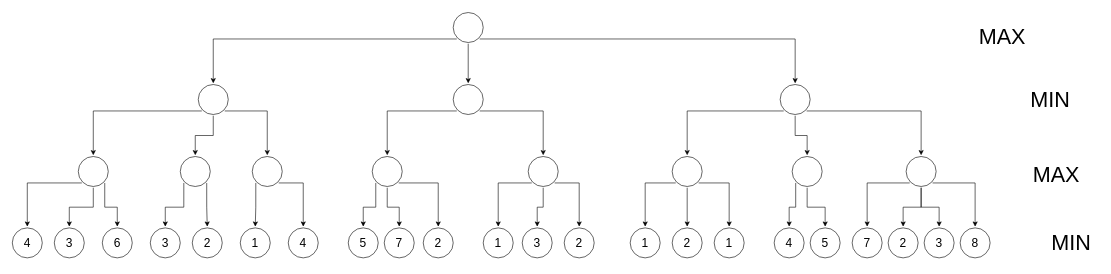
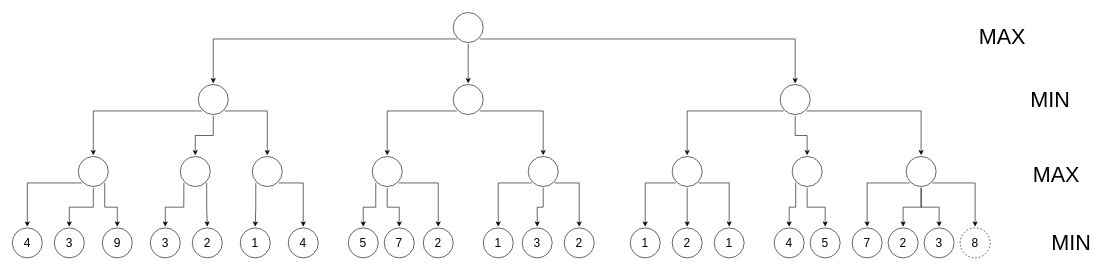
  <mxCell id="0" />
  <mxCell id="1" parent="0" />
- <mxCell id="2" value="6" style="ellipse;whiteSpace=wrap;html=1;aspect=fixed;perimeterSpacing=2;fontSize=20;" vertex="1" parent="1"><mxGeometry x="170" y="379" width="50" height="50" as="geometry" /></mxCell>
+ <mxCell id="2" value="9" style="ellipse;whiteSpace=wrap;html=1;aspect=fixed;perimeterSpacing=2;fontSize=20;" vertex="1" parent="1"><mxGeometry x="170" y="379" width="50" height="50" as="geometry" /></mxCell>
  <mxCell id="3" value="3" style="ellipse;whiteSpace=wrap;html=1;aspect=fixed;perimeterSpacing=2;fontSize=20;" vertex="1" parent="1"><mxGeometry x="90" y="379" width="50" height="50" as="geometry" /></mxCell>
  <mxCell id="4" style="edgeStyle=orthogonalEdgeStyle;rounded=0;orthogonalLoop=1;jettySize=auto;html=1;exitX=0;exitY=1;exitDx=0;exitDy=0;entryX=0.5;entryY=0;entryDx=0;entryDy=0;fontSize=20;" edge="1" parent="1" source="8" target="65"><mxGeometry relative="1" as="geometry" /></mxCell>
  <mxCell id="5" style="edgeStyle=orthogonalEdgeStyle;rounded=0;orthogonalLoop=1;jettySize=auto;html=1;exitX=0.5;exitY=1;exitDx=0;exitDy=0;entryX=0.5;entryY=0;entryDx=0;entryDy=0;fontSize=20;" edge="1" parent="1" source="8" target="66"><mxGeometry relative="1" as="geometry" /></mxCell>
  <mxCell id="6" style="edgeStyle=orthogonalEdgeStyle;rounded=0;orthogonalLoop=1;jettySize=auto;html=1;exitX=1;exitY=1;exitDx=0;exitDy=0;entryX=0.5;entryY=0;entryDx=0;entryDy=0;fontSize=20;" edge="1" parent="1" source="8" target="68"><mxGeometry relative="1" as="geometry" /></mxCell>
  <mxCell id="7" style="edgeStyle=orthogonalEdgeStyle;rounded=0;orthogonalLoop=1;jettySize=auto;html=1;exitX=0.5;exitY=1;exitDx=0;exitDy=0;entryX=0.5;entryY=0;entryDx=0;entryDy=0;fontSize=20;" edge="1" parent="1" source="8" target="67"><mxGeometry relative="1" as="geometry" /></mxCell>
  <mxCell id="8" value="" style="ellipse;whiteSpace=wrap;html=1;aspect=fixed;perimeterSpacing=2;fontSize=20;" vertex="1" parent="1"><mxGeometry x="1510" y="260" width="50" height="50" as="geometry" /></mxCell>
  <mxCell id="9" style="edgeStyle=orthogonalEdgeStyle;rounded=0;orthogonalLoop=1;jettySize=auto;html=1;exitX=0;exitY=1;exitDx=0;exitDy=0;entryX=0.5;entryY=0;entryDx=0;entryDy=0;fontSize=20;" edge="1" parent="1" source="12" target="63"><mxGeometry relative="1" as="geometry" /></mxCell>
  <mxCell id="10" style="edgeStyle=orthogonalEdgeStyle;rounded=0;orthogonalLoop=1;jettySize=auto;html=1;exitX=0.5;exitY=1;exitDx=0;exitDy=0;entryX=0.5;entryY=0;entryDx=0;entryDy=0;fontSize=20;" edge="1" parent="1" source="12" target="62"><mxGeometry relative="1" as="geometry" /></mxCell>
  <mxCell id="11" style="edgeStyle=orthogonalEdgeStyle;rounded=0;orthogonalLoop=1;jettySize=auto;html=1;exitX=1;exitY=1;exitDx=0;exitDy=0;entryX=0.5;entryY=0;entryDx=0;entryDy=0;fontSize=20;" edge="1" parent="1" source="12" target="64"><mxGeometry relative="1" as="geometry" /></mxCell>
  <mxCell id="12" value="" style="ellipse;whiteSpace=wrap;html=1;aspect=fixed;perimeterSpacing=2;fontSize=20;" vertex="1" parent="1"><mxGeometry x="1120" y="260" width="50" height="50" as="geometry" /></mxCell>
  <mxCell id="13" style="edgeStyle=orthogonalEdgeStyle;rounded=0;orthogonalLoop=1;jettySize=auto;html=1;exitX=0;exitY=1;exitDx=0;exitDy=0;entryX=0.5;entryY=0;entryDx=0;entryDy=0;fontSize=20;" edge="1" parent="1" source="15" target="45"><mxGeometry relative="1" as="geometry" /></mxCell>
  <mxCell id="14" style="edgeStyle=orthogonalEdgeStyle;rounded=0;orthogonalLoop=1;jettySize=auto;html=1;exitX=1;exitY=1;exitDx=0;exitDy=0;fontSize=20;" edge="1" parent="1" source="15" target="41"><mxGeometry relative="1" as="geometry" /></mxCell>
  <mxCell id="15" value="" style="ellipse;whiteSpace=wrap;html=1;aspect=fixed;perimeterSpacing=2;fontSize=20;" vertex="1" parent="1"><mxGeometry x="755" y="140" width="50" height="50" as="geometry" /></mxCell>
  <mxCell id="16" style="edgeStyle=orthogonalEdgeStyle;rounded=0;orthogonalLoop=1;jettySize=auto;html=1;exitX=0;exitY=1;exitDx=0;exitDy=0;entryX=0.5;entryY=0;entryDx=0;entryDy=0;fontSize=20;" edge="1" parent="1" source="19" target="12"><mxGeometry relative="1" as="geometry" /></mxCell>
  <mxCell id="17" style="edgeStyle=orthogonalEdgeStyle;rounded=0;orthogonalLoop=1;jettySize=auto;html=1;exitX=0.5;exitY=1;exitDx=0;exitDy=0;entryX=0.5;entryY=0;entryDx=0;entryDy=0;fontSize=20;" edge="1" parent="1" source="19" target="49"><mxGeometry relative="1" as="geometry" /></mxCell>
  <mxCell id="18" style="edgeStyle=orthogonalEdgeStyle;rounded=0;orthogonalLoop=1;jettySize=auto;html=1;exitX=1;exitY=1;exitDx=0;exitDy=0;entryX=0.5;entryY=0;entryDx=0;entryDy=0;fontSize=20;" edge="1" parent="1" source="19" target="8"><mxGeometry relative="1" as="geometry" /></mxCell>
  <mxCell id="19" value="" style="ellipse;whiteSpace=wrap;html=1;aspect=fixed;perimeterSpacing=2;fontSize=20;" vertex="1" parent="1"><mxGeometry x="1300" y="140" width="50" height="50" as="geometry" /></mxCell>
  <mxCell id="20" style="edgeStyle=orthogonalEdgeStyle;rounded=0;orthogonalLoop=1;jettySize=auto;html=1;exitX=0;exitY=1;exitDx=0;exitDy=0;entryX=0.5;entryY=0;entryDx=0;entryDy=0;fontSize=20;" edge="1" parent="1" source="23" target="37"><mxGeometry relative="1" as="geometry" /></mxCell>
  <mxCell id="21" style="edgeStyle=orthogonalEdgeStyle;rounded=0;orthogonalLoop=1;jettySize=auto;html=1;exitX=0.5;exitY=1;exitDx=0;exitDy=0;entryX=0.5;entryY=0;entryDx=0;entryDy=0;fontSize=20;" edge="1" parent="1" source="23" target="33"><mxGeometry relative="1" as="geometry" /></mxCell>
  <mxCell id="22" style="edgeStyle=orthogonalEdgeStyle;rounded=0;orthogonalLoop=1;jettySize=auto;html=1;exitX=1;exitY=1;exitDx=0;exitDy=0;entryX=0.5;entryY=0;entryDx=0;entryDy=0;fontSize=20;" edge="1" parent="1" source="23" target="30"><mxGeometry relative="1" as="geometry" /></mxCell>
  <mxCell id="23" value="" style="ellipse;whiteSpace=wrap;html=1;aspect=fixed;perimeterSpacing=2;fontSize=20;" vertex="1" parent="1"><mxGeometry x="330" y="140" width="50" height="50" as="geometry" /></mxCell>
  <mxCell id="24" style="edgeStyle=orthogonalEdgeStyle;rounded=0;orthogonalLoop=1;jettySize=auto;html=1;exitX=0;exitY=1;exitDx=0;exitDy=0;entryX=0.5;entryY=0;entryDx=0;entryDy=0;fontSize=20;" edge="1" parent="1" source="27" target="23"><mxGeometry relative="1" as="geometry" /></mxCell>
  <mxCell id="25" style="edgeStyle=orthogonalEdgeStyle;rounded=0;orthogonalLoop=1;jettySize=auto;html=1;exitX=0.5;exitY=1;exitDx=0;exitDy=0;entryX=0.5;entryY=0;entryDx=0;entryDy=0;fontSize=20;" edge="1" parent="1" source="27" target="15"><mxGeometry relative="1" as="geometry" /></mxCell>
  <mxCell id="26" style="edgeStyle=orthogonalEdgeStyle;rounded=0;orthogonalLoop=1;jettySize=auto;html=1;exitX=1;exitY=1;exitDx=0;exitDy=0;fontSize=20;" edge="1" parent="1" source="27" target="19"><mxGeometry relative="1" as="geometry" /></mxCell>
  <mxCell id="27" value="" style="ellipse;whiteSpace=wrap;html=1;aspect=fixed;perimeterSpacing=2;fontSize=20;" vertex="1" parent="1"><mxGeometry x="755" y="20" width="50" height="50" as="geometry" /></mxCell>
  <mxCell id="28" style="edgeStyle=orthogonalEdgeStyle;rounded=0;orthogonalLoop=1;jettySize=auto;html=1;exitX=0;exitY=1;exitDx=0;exitDy=0;entryX=0.5;entryY=0;entryDx=0;entryDy=0;fontSize=20;" edge="1" parent="1" source="30" target="53"><mxGeometry relative="1" as="geometry" /></mxCell>
  <mxCell id="29" style="edgeStyle=orthogonalEdgeStyle;rounded=0;orthogonalLoop=1;jettySize=auto;html=1;exitX=1;exitY=1;exitDx=0;exitDy=0;entryX=0.5;entryY=0;entryDx=0;entryDy=0;fontSize=20;" edge="1" parent="1" source="30" target="54"><mxGeometry relative="1" as="geometry" /></mxCell>
  <mxCell id="30" value="" style="ellipse;whiteSpace=wrap;html=1;aspect=fixed;perimeterSpacing=2;fontSize=20;" vertex="1" parent="1"><mxGeometry x="420" y="260" width="50" height="50" as="geometry" /></mxCell>
  <mxCell id="31" style="edgeStyle=orthogonalEdgeStyle;rounded=0;orthogonalLoop=1;jettySize=auto;html=1;exitX=0;exitY=1;exitDx=0;exitDy=0;entryX=0.5;entryY=0;entryDx=0;entryDy=0;fontSize=20;" edge="1" parent="1" source="33" target="50"><mxGeometry relative="1" as="geometry" /></mxCell>
  <mxCell id="32" style="edgeStyle=orthogonalEdgeStyle;rounded=0;orthogonalLoop=1;jettySize=auto;html=1;exitX=1;exitY=1;exitDx=0;exitDy=0;entryX=0.5;entryY=0;entryDx=0;entryDy=0;fontSize=20;" edge="1" parent="1" source="33" target="52"><mxGeometry relative="1" as="geometry" /></mxCell>
  <mxCell id="33" value="" style="ellipse;whiteSpace=wrap;html=1;aspect=fixed;perimeterSpacing=2;fontSize=20;" vertex="1" parent="1"><mxGeometry x="300" y="260" width="50" height="50" as="geometry" /></mxCell>
  <mxCell id="34" style="edgeStyle=orthogonalEdgeStyle;rounded=0;orthogonalLoop=1;jettySize=auto;html=1;exitX=0;exitY=1;exitDx=0;exitDy=0;entryX=0.5;entryY=0;entryDx=0;entryDy=0;" edge="1" parent="1" source="37" target="46"><mxGeometry relative="1" as="geometry" /></mxCell>
  <mxCell id="35" style="edgeStyle=orthogonalEdgeStyle;rounded=0;orthogonalLoop=1;jettySize=auto;html=1;exitX=0.5;exitY=1;exitDx=0;exitDy=0;entryX=0.5;entryY=0;entryDx=0;entryDy=0;fontSize=20;" edge="1" parent="1" source="37" target="3"><mxGeometry relative="1" as="geometry" /></mxCell>
  <mxCell id="36" style="edgeStyle=orthogonalEdgeStyle;rounded=0;orthogonalLoop=1;jettySize=auto;html=1;exitX=1;exitY=1;exitDx=0;exitDy=0;entryX=0.5;entryY=0;entryDx=0;entryDy=0;fontSize=20;" edge="1" parent="1" source="37" target="2"><mxGeometry relative="1" as="geometry" /></mxCell>
  <mxCell id="37" value="" style="ellipse;whiteSpace=wrap;html=1;aspect=fixed;perimeterSpacing=2;fontSize=20;" vertex="1" parent="1"><mxGeometry x="130" y="260" width="50" height="50" as="geometry" /></mxCell>
  <mxCell id="38" style="edgeStyle=orthogonalEdgeStyle;rounded=0;orthogonalLoop=1;jettySize=auto;html=1;exitX=0;exitY=1;exitDx=0;exitDy=0;entryX=0.5;entryY=0;entryDx=0;entryDy=0;fontSize=20;" edge="1" parent="1" source="41" target="57"><mxGeometry relative="1" as="geometry" /></mxCell>
  <mxCell id="39" style="edgeStyle=orthogonalEdgeStyle;rounded=0;orthogonalLoop=1;jettySize=auto;html=1;exitX=0.5;exitY=1;exitDx=0;exitDy=0;entryX=0.5;entryY=0;entryDx=0;entryDy=0;fontSize=20;" edge="1" parent="1" source="41" target="58"><mxGeometry relative="1" as="geometry" /></mxCell>
  <mxCell id="40" style="edgeStyle=orthogonalEdgeStyle;rounded=0;orthogonalLoop=1;jettySize=auto;html=1;exitX=1;exitY=1;exitDx=0;exitDy=0;entryX=0.5;entryY=0;entryDx=0;entryDy=0;fontSize=20;" edge="1" parent="1" source="41" target="61"><mxGeometry relative="1" as="geometry" /></mxCell>
  <mxCell id="41" value="" style="ellipse;whiteSpace=wrap;html=1;aspect=fixed;perimeterSpacing=2;fontSize=20;" vertex="1" parent="1"><mxGeometry x="880" y="260" width="50" height="50" as="geometry" /></mxCell>
  <mxCell id="42" style="edgeStyle=orthogonalEdgeStyle;rounded=0;orthogonalLoop=1;jettySize=auto;html=1;exitX=0;exitY=1;exitDx=0;exitDy=0;entryX=0.5;entryY=0;entryDx=0;entryDy=0;fontSize=20;" edge="1" parent="1" source="45" target="60"><mxGeometry relative="1" as="geometry" /></mxCell>
  <mxCell id="43" style="edgeStyle=orthogonalEdgeStyle;rounded=0;orthogonalLoop=1;jettySize=auto;html=1;exitX=0.5;exitY=1;exitDx=0;exitDy=0;entryX=0.5;entryY=0;entryDx=0;entryDy=0;fontSize=20;" edge="1" parent="1" source="45" target="59"><mxGeometry relative="1" as="geometry" /></mxCell>
  <mxCell id="44" style="edgeStyle=orthogonalEdgeStyle;rounded=0;orthogonalLoop=1;jettySize=auto;html=1;exitX=1;exitY=1;exitDx=0;exitDy=0;entryX=0.5;entryY=0;entryDx=0;entryDy=0;fontSize=20;" edge="1" parent="1" source="45" target="51"><mxGeometry relative="1" as="geometry" /></mxCell>
  <mxCell id="45" value="" style="ellipse;whiteSpace=wrap;html=1;aspect=fixed;perimeterSpacing=2;fontSize=20;" vertex="1" parent="1"><mxGeometry x="620" y="260" width="50" height="50" as="geometry" /></mxCell>
  <mxCell id="46" value="&lt;font style=&quot;font-size: 20px;&quot;&gt;4&lt;/font&gt;" style="ellipse;whiteSpace=wrap;html=1;aspect=fixed;perimeterSpacing=2;" vertex="1" parent="1"><mxGeometry x="20" y="379" width="50" height="50" as="geometry" /></mxCell>
  <mxCell id="47" style="edgeStyle=orthogonalEdgeStyle;rounded=0;orthogonalLoop=1;jettySize=auto;html=1;exitX=0;exitY=1;exitDx=0;exitDy=0;entryX=0.5;entryY=0;entryDx=0;entryDy=0;fontSize=20;" edge="1" parent="1" source="49" target="55"><mxGeometry relative="1" as="geometry" /></mxCell>
  <mxCell id="48" style="edgeStyle=orthogonalEdgeStyle;rounded=0;orthogonalLoop=1;jettySize=auto;html=1;exitX=0.5;exitY=1;exitDx=0;exitDy=0;entryX=0.5;entryY=0;entryDx=0;entryDy=0;fontSize=20;" edge="1" parent="1" source="49" target="56"><mxGeometry relative="1" as="geometry" /></mxCell>
  <mxCell id="49" value="" style="ellipse;whiteSpace=wrap;html=1;aspect=fixed;perimeterSpacing=2;fontSize=20;" vertex="1" parent="1"><mxGeometry x="1320" y="260" width="50" height="50" as="geometry" /></mxCell>
  <mxCell id="50" value="3" style="ellipse;whiteSpace=wrap;html=1;aspect=fixed;perimeterSpacing=2;fontSize=20;" vertex="1" parent="1"><mxGeometry x="250" y="379" width="50" height="50" as="geometry" /></mxCell>
  <mxCell id="51" value="2" style="ellipse;whiteSpace=wrap;html=1;aspect=fixed;perimeterSpacing=2;fontSize=20;" vertex="1" parent="1"><mxGeometry x="705" y="379" width="50" height="50" as="geometry" /></mxCell>
  <mxCell id="52" value="2" style="ellipse;whiteSpace=wrap;html=1;aspect=fixed;perimeterSpacing=2;fontSize=20;" vertex="1" parent="1"><mxGeometry x="320" y="379" width="50" height="50" as="geometry" /></mxCell>
  <mxCell id="53" value="1" style="ellipse;whiteSpace=wrap;html=1;aspect=fixed;perimeterSpacing=2;fontSize=20;" vertex="1" parent="1"><mxGeometry x="400" y="379" width="50" height="50" as="geometry" /></mxCell>
  <mxCell id="54" value="4" style="ellipse;whiteSpace=wrap;html=1;aspect=fixed;perimeterSpacing=2;fontSize=20;" vertex="1" parent="1"><mxGeometry x="480" y="379" width="50" height="50" as="geometry" /></mxCell>
  <mxCell id="55" value="4" style="ellipse;whiteSpace=wrap;html=1;aspect=fixed;perimeterSpacing=2;fontSize=20;" vertex="1" parent="1"><mxGeometry x="1290" y="379" width="50" height="50" as="geometry" /></mxCell>
  <mxCell id="56" value="5" style="ellipse;whiteSpace=wrap;html=1;aspect=fixed;perimeterSpacing=2;fontSize=20;" vertex="1" parent="1"><mxGeometry x="1350" y="379" width="50" height="50" as="geometry" /></mxCell>
  <mxCell id="57" value="1" style="ellipse;whiteSpace=wrap;html=1;aspect=fixed;perimeterSpacing=2;fontSize=20;" vertex="1" parent="1"><mxGeometry x="805" y="379" width="50" height="50" as="geometry" /></mxCell>
  <mxCell id="58" value="3" style="ellipse;whiteSpace=wrap;html=1;aspect=fixed;perimeterSpacing=2;fontSize=20;" vertex="1" parent="1"><mxGeometry x="870" y="379" width="50" height="50" as="geometry" /></mxCell>
  <mxCell id="59" value="7" style="ellipse;whiteSpace=wrap;html=1;aspect=fixed;perimeterSpacing=2;fontSize=20;" vertex="1" parent="1"><mxGeometry x="640" y="379" width="50" height="50" as="geometry" /></mxCell>
  <mxCell id="60" value="5" style="ellipse;whiteSpace=wrap;html=1;aspect=fixed;perimeterSpacing=2;fontSize=20;" vertex="1" parent="1"><mxGeometry x="580" y="379" width="50" height="50" as="geometry" /></mxCell>
  <mxCell id="61" value="2" style="ellipse;whiteSpace=wrap;html=1;aspect=fixed;perimeterSpacing=2;fontSize=20;" vertex="1" parent="1"><mxGeometry x="940" y="379" width="50" height="50" as="geometry" /></mxCell>
  <mxCell id="62" value="2" style="ellipse;whiteSpace=wrap;html=1;aspect=fixed;perimeterSpacing=2;fontSize=20;" vertex="1" parent="1"><mxGeometry x="1120" y="379" width="50" height="50" as="geometry" /></mxCell>
  <mxCell id="63" value="1" style="ellipse;whiteSpace=wrap;html=1;aspect=fixed;perimeterSpacing=2;fontSize=20;" vertex="1" parent="1"><mxGeometry x="1050" y="379" width="50" height="50" as="geometry" /></mxCell>
  <mxCell id="64" value="1" style="ellipse;whiteSpace=wrap;html=1;aspect=fixed;perimeterSpacing=2;fontSize=20;" vertex="1" parent="1"><mxGeometry x="1190" y="379" width="50" height="50" as="geometry" /></mxCell>
  <mxCell id="65" value="7" style="ellipse;whiteSpace=wrap;html=1;aspect=fixed;perimeterSpacing=2;fontSize=20;" vertex="1" parent="1"><mxGeometry x="1420" y="379" width="50" height="50" as="geometry" /></mxCell>
  <mxCell id="66" value="2" style="ellipse;whiteSpace=wrap;html=1;aspect=fixed;perimeterSpacing=2;fontSize=20;" vertex="1" parent="1"><mxGeometry x="1480" y="379" width="50" height="50" as="geometry" /></mxCell>
  <mxCell id="67" value="3" style="ellipse;whiteSpace=wrap;html=1;aspect=fixed;perimeterSpacing=2;fontSize=20;" vertex="1" parent="1"><mxGeometry x="1540" y="379" width="50" height="50" as="geometry" /></mxCell>
- <mxCell id="68" value="8" style="ellipse;whiteSpace=wrap;html=1;aspect=fixed;perimeterSpacing=2;fontSize=20;" vertex="1" parent="1"><mxGeometry x="1600" y="379" width="50" height="50" as="geometry" /></mxCell>
+ <mxCell id="68" value="8" style="ellipse;whiteSpace=wrap;html=1;aspect=fixed;perimeterSpacing=2;fontSize=20;dashed=1;" vertex="1" parent="1"><mxGeometry x="1600" y="379" width="50" height="50" as="geometry" /></mxCell>
  <mxCell id="69" value="&lt;font style=&quot;font-size: 36px;&quot;&gt;MAX&lt;/font&gt;" style="text;html=1;align=center;verticalAlign=middle;resizable=0;points=[];autosize=1;strokeColor=none;fillColor=none;" vertex="1" parent="1"><mxGeometry x="1620" y="30" width="100" height="60" as="geometry" /></mxCell>
  <mxCell id="70" value="&lt;font style=&quot;font-size: 36px;&quot;&gt;MAX&lt;/font&gt;" style="text;html=1;align=center;verticalAlign=middle;resizable=0;points=[];autosize=1;strokeColor=none;fillColor=none;" vertex="1" parent="1"><mxGeometry x="1710" y="260" width="100" height="60" as="geometry" /></mxCell>
  <mxCell id="71" value="&lt;font style=&quot;font-size: 36px;&quot;&gt;MIN&lt;/font&gt;" style="text;html=1;align=center;verticalAlign=middle;resizable=0;points=[];autosize=1;strokeColor=none;fillColor=none;" vertex="1" parent="1"><mxGeometry x="1705" y="135" width="90" height="60" as="geometry" /></mxCell>
  <mxCell id="72" value="&lt;font style=&quot;font-size: 36px;&quot;&gt;MIN&lt;/font&gt;" style="text;html=1;align=center;verticalAlign=middle;resizable=0;points=[];autosize=1;strokeColor=none;fillColor=none;" vertex="1" parent="1"><mxGeometry x="1740" y="374" width="90" height="60" as="geometry" /></mxCell>
